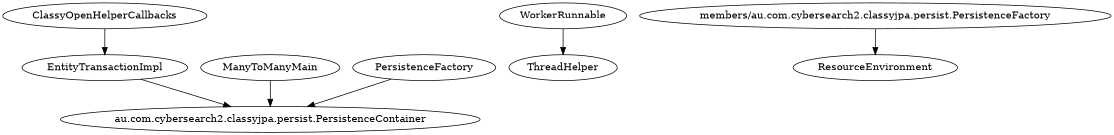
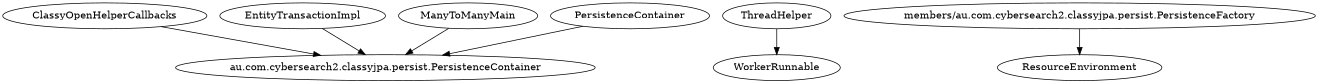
  digraph {
    concentrate=true
    n1 [label="au.com.cybersearch2.classyjpa.persist.PersistenceContainer"]
    ClassyOpenHelperCallbacks
    EntityTransactionImpl
    ManyToManyMain
-   PersistenceContainer [label=PersistenceFactory]
+   PersistenceContainer
    WorkerRunnable
    ThreadHelper
    n8 [label="members/au.com.cybersearch2.classyjpa.persist.PersistenceFactory"]
    ResourceEnvironment
-   ClassyOpenHelperCallbacks -> EntityTransactionImpl
+   ClassyOpenHelperCallbacks -> n1
    EntityTransactionImpl -> n1
    ManyToManyMain -> n1
    PersistenceContainer -> n1
-   WorkerRunnable -> ThreadHelper
+   ThreadHelper -> WorkerRunnable
    n8 -> ResourceEnvironment
  }
